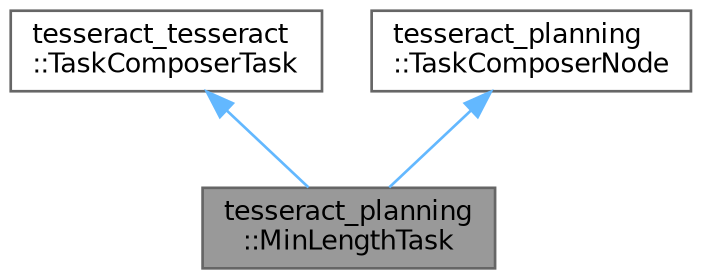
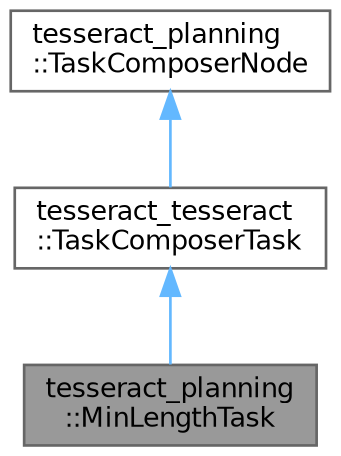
  digraph {
    node [color=gray40 fillcolor=white fontname=Helvetica fontsize=10 shape=box style=filled]
    edge [color=steelblue1 dir=back fontname=Helvetica fontsize=10 labelfontname=Helvetica labelfontsize=10 style=solid]
    n1 [fillcolor=grey60 fontcolor=black height=0.2 label="tesseract_planning\l::MinLengthTask" width=0.4]
    n2 [height=0.2 label="tesseract_tesseract\l::TaskComposerTask" width=0.4]
    n3 [height=0.2 label="tesseract_planning\l::TaskComposerNode" width=0.4]
    n2 -> n1
-   n3 -> n1
+   n3 -> n2
  }
